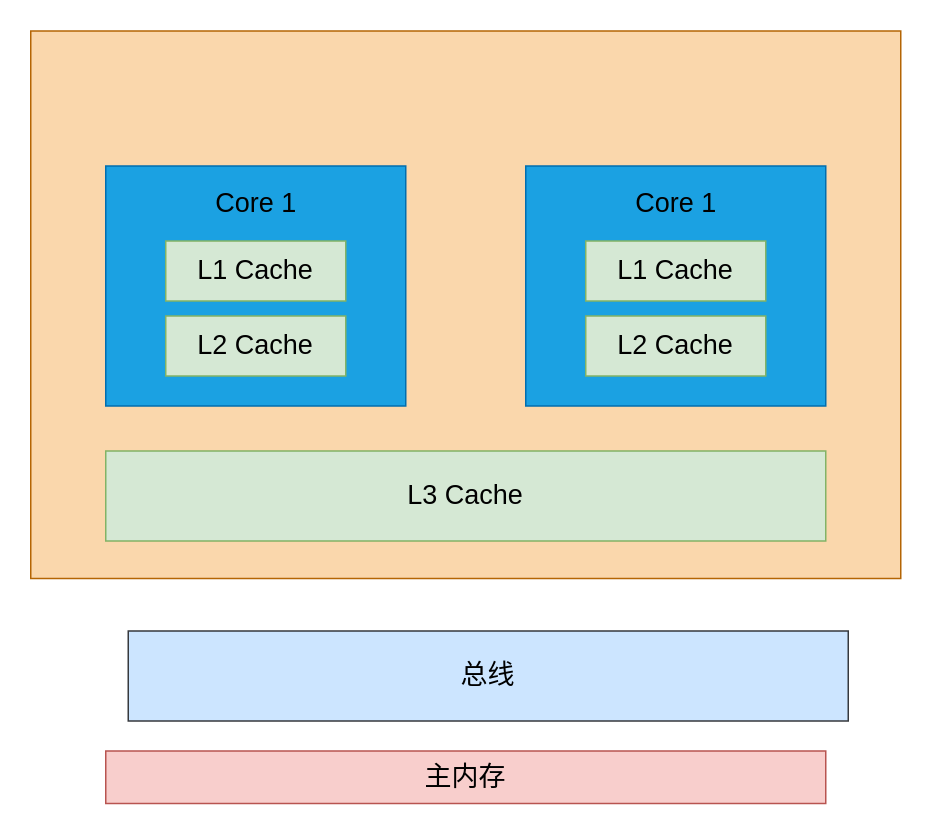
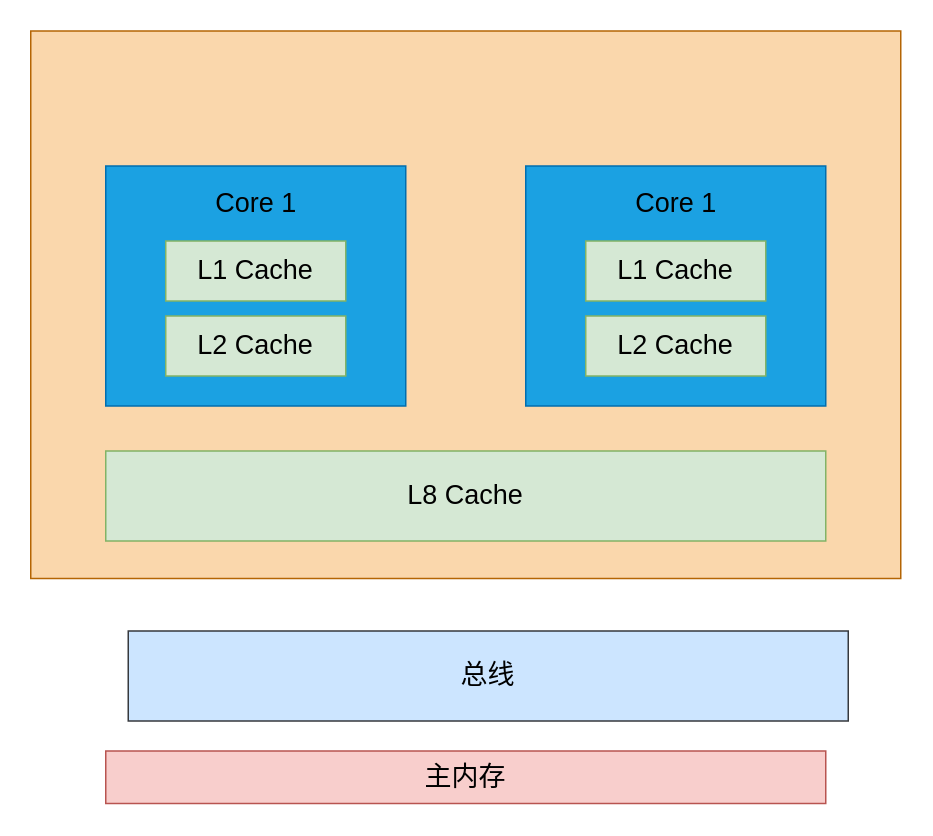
  <mxCell id="0" />
  <mxCell id="1" parent="0" />
  <mxCell id="2" value="" style="rounded=0;whiteSpace=wrap;html=1;fillColor=#fad7ac;strokeColor=#b46504;" vertex="1" parent="1"><mxGeometry x="20" y="20" width="580" height="365" as="geometry" /></mxCell>
  <mxCell id="3" value="" style="whiteSpace=wrap;html=1;fontSize=18;strokeWidth=1;fillColor=#1ba1e2;strokeColor=#006EAF;fontColor=#ffffff;" vertex="1" parent="1"><mxGeometry x="70" y="110" width="200" height="160" as="geometry" /></mxCell>
  <mxCell id="4" value="L1 Cache" style="rounded=0;whiteSpace=wrap;html=1;fontSize=18;strokeWidth=1;fillColor=#d5e8d4;strokeColor=#82b366;" vertex="1" parent="1"><mxGeometry x="110" y="160" width="120" height="40" as="geometry" /></mxCell>
  <mxCell id="5" value="Core 1" style="text;html=1;resizable=0;autosize=1;align=center;verticalAlign=middle;points=[];fillColor=none;strokeColor=none;rounded=0;fontSize=18;" vertex="1" parent="1"><mxGeometry x="135" y="120" width="70" height="30" as="geometry" /></mxCell>
  <mxCell id="6" value="L2 Cache" style="rounded=0;whiteSpace=wrap;html=1;fontSize=18;strokeWidth=1;fillColor=#d5e8d4;strokeColor=#82b366;" vertex="1" parent="1"><mxGeometry x="110" y="210" width="120" height="40" as="geometry" /></mxCell>
  <mxCell id="7" value="" style="whiteSpace=wrap;html=1;fontSize=18;strokeWidth=1;fillColor=#1ba1e2;strokeColor=#006EAF;fontColor=#ffffff;" vertex="1" parent="1"><mxGeometry x="350" y="110" width="200" height="160" as="geometry" /></mxCell>
  <mxCell id="8" value="L1 Cache" style="rounded=0;whiteSpace=wrap;html=1;fontSize=18;strokeWidth=1;fillColor=#d5e8d4;strokeColor=#82b366;" vertex="1" parent="1"><mxGeometry x="390" y="160" width="120" height="40" as="geometry" /></mxCell>
  <mxCell id="9" value="Core 1" style="text;html=1;resizable=0;autosize=1;align=center;verticalAlign=middle;points=[];fillColor=none;strokeColor=none;rounded=0;fontSize=18;" vertex="1" parent="1"><mxGeometry x="415" y="120" width="70" height="30" as="geometry" /></mxCell>
  <mxCell id="10" value="L2 Cache" style="rounded=0;whiteSpace=wrap;html=1;fontSize=18;strokeWidth=1;fillColor=#d5e8d4;strokeColor=#82b366;" vertex="1" parent="1"><mxGeometry x="390" y="210" width="120" height="40" as="geometry" /></mxCell>
- <mxCell id="11" value="L3 Cache" style="rounded=0;whiteSpace=wrap;html=1;fontSize=18;strokeWidth=1;fillColor=#d5e8d4;strokeColor=#82b366;" vertex="1" parent="1"><mxGeometry x="70" y="300" width="480" height="60" as="geometry" /></mxCell>
+ <mxCell id="11" value="L8 Cache" style="rounded=0;whiteSpace=wrap;html=1;fontSize=18;strokeWidth=1;fillColor=#d5e8d4;strokeColor=#82b366;" vertex="1" parent="1"><mxGeometry x="70" y="300" width="480" height="60" as="geometry" /></mxCell>
  <mxCell id="12" value="总线" style="rounded=0;whiteSpace=wrap;html=1;fontSize=18;strokeWidth=1;fillColor=#cce5ff;strokeColor=#36393d;" vertex="1" parent="1"><mxGeometry x="85" y="420" width="480" height="60" as="geometry" /></mxCell>
  <mxCell id="13" value="主内存" style="rounded=0;whiteSpace=wrap;html=1;fontSize=18;strokeWidth=1;fillColor=#f8cecc;strokeColor=#b85450;" vertex="1" parent="1"><mxGeometry x="70" y="500" width="480" height="35" as="geometry" /></mxCell>
